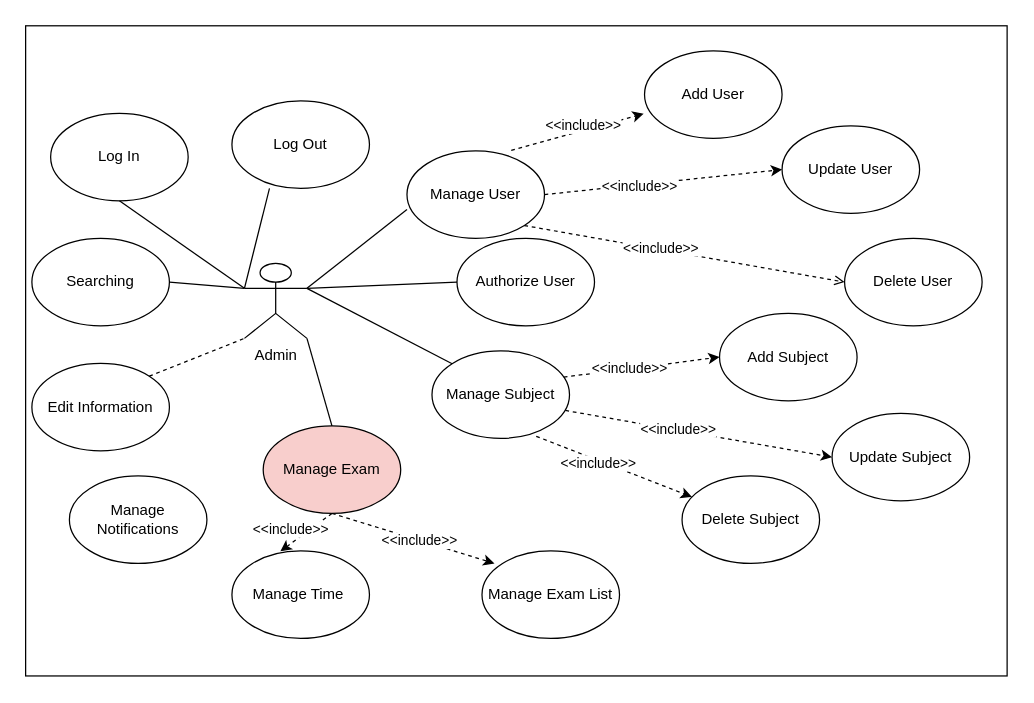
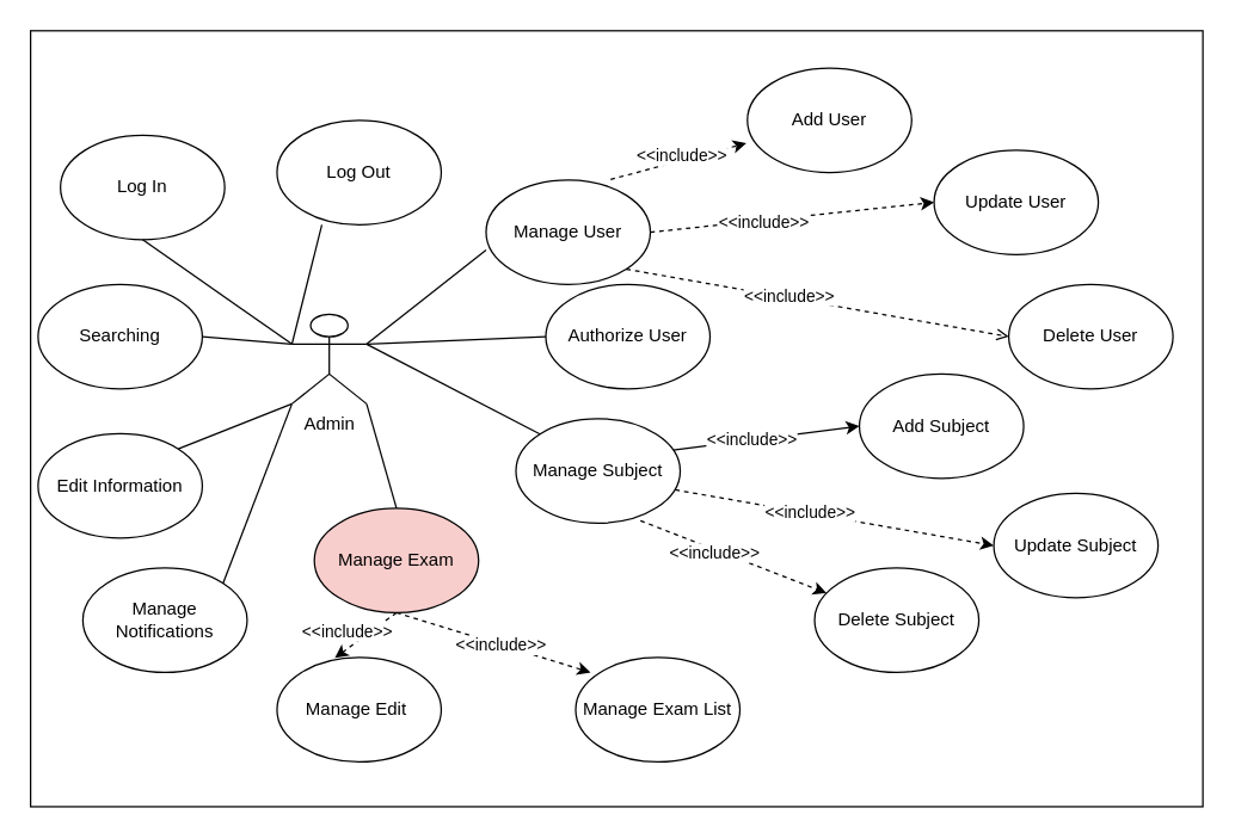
  <mxCell id="0" />
  <mxCell id="1" parent="0" />
  <mxCell id="2" value="" style="rounded=0;whiteSpace=wrap;html=1;" parent="1" vertex="1"><mxGeometry x="20" y="20" width="785" height="520" as="geometry" /></mxCell>
  <mxCell id="3" value="Admin" style="shape=umlActor;verticalLabelPosition=bottom;verticalAlign=top;html=1;outlineConnect=0;" parent="1" vertex="1"><mxGeometry x="195" y="210" width="50" height="60" as="geometry" /></mxCell>
  <mxCell id="4" value="Log In" style="ellipse;whiteSpace=wrap;html=1;" parent="1" vertex="1"><mxGeometry x="40" y="90" width="110" height="70" as="geometry" /></mxCell>
  <mxCell id="5" value="Log Out" style="ellipse;whiteSpace=wrap;html=1;" parent="1" vertex="1"><mxGeometry x="185" y="80" width="110" height="70" as="geometry" /></mxCell>
  <mxCell id="6" value="" style="endArrow=none;html=1;exitX=0.5;exitY=1;exitDx=0;exitDy=0;entryX=0;entryY=0.333;entryDx=0;entryDy=0;entryPerimeter=0;" parent="1" source="4" target="3" edge="1"><mxGeometry width="50" height="50" relative="1" as="geometry"><mxPoint x="375" y="310" as="sourcePoint" /><mxPoint x="425" y="260" as="targetPoint" /></mxGeometry></mxCell>
  <mxCell id="7" value="" style="endArrow=none;html=1;exitX=0;exitY=0.333;exitDx=0;exitDy=0;exitPerimeter=0;entryX=0.273;entryY=1;entryDx=0;entryDy=0;entryPerimeter=0;" parent="1" source="3" target="5" edge="1"><mxGeometry width="50" height="50" relative="1" as="geometry"><mxPoint x="375" y="310" as="sourcePoint" /><mxPoint x="425" y="260" as="targetPoint" /></mxGeometry></mxCell>
  <mxCell id="8" value="Manage User" style="ellipse;whiteSpace=wrap;html=1;" parent="1" vertex="1"><mxGeometry x="325" y="120" width="110" height="70" as="geometry" /></mxCell>
- <mxCell id="9" value="Add User" style="ellipse;whiteSpace=wrap;html=1;" parent="1" vertex="1"><mxGeometry x="515" y="40" width="110" height="70" as="geometry" /></mxCell>
+ <mxCell id="9" value="Add User" style="ellipse;whiteSpace=wrap;html=1;" parent="1" vertex="1"><mxGeometry x="500" y="45" width="110" height="70" as="geometry" /></mxCell>
  <mxCell id="10" value="Update User" style="ellipse;whiteSpace=wrap;html=1;" parent="1" vertex="1"><mxGeometry x="625" y="100" width="110" height="70" as="geometry" /></mxCell>
  <mxCell id="11" value="Delete User" style="ellipse;whiteSpace=wrap;html=1;" parent="1" vertex="1"><mxGeometry x="675" y="190" width="110" height="70" as="geometry" /></mxCell>
  <mxCell id="12" value="Authorize User" style="ellipse;whiteSpace=wrap;html=1;" parent="1" vertex="1"><mxGeometry x="365" y="190" width="110" height="70" as="geometry" /></mxCell>
  <mxCell id="13" value="" style="endArrow=classic;dashed=1;html=1;exitX=0.758;exitY=-0.005;exitDx=0;exitDy=0;exitPerimeter=0;entryX=-0.006;entryY=0.719;entryDx=0;entryDy=0;entryPerimeter=0;endFill=1;" parent="1" source="8" target="9" edge="1"><mxGeometry width="50" height="50" relative="1" as="geometry"><mxPoint x="405" y="90" as="sourcePoint" /><mxPoint x="455" y="40" as="targetPoint" /></mxGeometry></mxCell>
  <mxCell id="14" value="&amp;lt;&amp;lt;include&amp;gt;&amp;gt;" style="edgeLabel;html=1;align=center;verticalAlign=middle;resizable=0;points=[];" parent="13" vertex="1" connectable="0"><mxGeometry x="0.193" y="-2" relative="1" as="geometry"><mxPoint x="-7.52" y="-3.98" as="offset" /></mxGeometry></mxCell>
  <mxCell id="15" value="" style="endArrow=classic;dashed=1;html=1;exitX=1;exitY=0.5;exitDx=0;exitDy=0;entryX=0;entryY=0.5;entryDx=0;entryDy=0;endFill=1;" parent="1" source="8" target="10" edge="1"><mxGeometry width="50" height="50" relative="1" as="geometry"><mxPoint x="455" y="159.32" as="sourcePoint" /><mxPoint x="560.96" y="130" as="targetPoint" /></mxGeometry></mxCell>
  <mxCell id="16" value="&amp;lt;&amp;lt;include&amp;gt;&amp;gt;" style="edgeLabel;html=1;align=center;verticalAlign=middle;resizable=0;points=[];" parent="15" vertex="1" connectable="0"><mxGeometry x="-0.201" y="-1" relative="1" as="geometry"><mxPoint as="offset" /></mxGeometry></mxCell>
  <mxCell id="17" value="" style="endArrow=open;dashed=1;html=1;exitX=1;exitY=1;exitDx=0;exitDy=0;entryX=0;entryY=0.5;entryDx=0;entryDy=0;endFill=1;" parent="1" source="8" target="11" edge="1"><mxGeometry width="50" height="50" relative="1" as="geometry"><mxPoint x="455" y="199.32" as="sourcePoint" /><mxPoint x="560.96" y="170" as="targetPoint" /></mxGeometry></mxCell>
  <mxCell id="18" value="&amp;lt;&amp;lt;include&amp;gt;&amp;gt;" style="edgeLabel;html=1;align=center;verticalAlign=middle;resizable=0;points=[];" parent="17" vertex="1" connectable="0"><mxGeometry x="-0.157" y="1" relative="1" as="geometry"><mxPoint as="offset" /></mxGeometry></mxCell>
  <mxCell id="19" value="" style="endArrow=classic;dashed=1;html=1;exitX=0.758;exitY=0.976;exitDx=0;exitDy=0;endFill=1;exitPerimeter=0;" parent="1" source="22" target="34" edge="1"><mxGeometry width="50" height="50" relative="1" as="geometry"><mxPoint x="465" y="260" as="sourcePoint" /><mxPoint x="570.96" y="230.68" as="targetPoint" /></mxGeometry></mxCell>
  <mxCell id="20" value="&amp;lt;&amp;lt;include&amp;gt;&amp;gt;" style="edgeLabel;html=1;align=center;verticalAlign=middle;resizable=0;points=[];" parent="19" vertex="1" connectable="0"><mxGeometry x="-0.186" y="-2" relative="1" as="geometry"><mxPoint as="offset" /></mxGeometry></mxCell>
  <mxCell id="21" value="" style="endArrow=none;html=1;entryX=0;entryY=0.671;entryDx=0;entryDy=0;entryPerimeter=0;exitX=1;exitY=0.333;exitDx=0;exitDy=0;exitPerimeter=0;" parent="1" source="3" target="8" edge="1"><mxGeometry width="50" height="50" relative="1" as="geometry"><mxPoint x="255" y="240" as="sourcePoint" /><mxPoint x="225.03" y="160" as="targetPoint" /></mxGeometry></mxCell>
  <mxCell id="22" value="Manage Subject" style="ellipse;whiteSpace=wrap;html=1;" parent="1" vertex="1"><mxGeometry x="345" y="280" width="110" height="70" as="geometry" /></mxCell>
  <mxCell id="23" value="Manage Exam List" style="ellipse;whiteSpace=wrap;html=1;" parent="1" vertex="1"><mxGeometry x="385" y="440" width="110" height="70" as="geometry" /></mxCell>
  <mxCell id="24" value="" style="endArrow=classic;dashed=1;html=1;exitX=0.5;exitY=1;exitDx=0;exitDy=0;endFill=1;entryX=0.091;entryY=0.143;entryDx=0;entryDy=0;entryPerimeter=0;" parent="1" source="28" target="23" edge="1"><mxGeometry width="50" height="50" relative="1" as="geometry"><mxPoint x="416.35" y="355.66" as="sourcePoint" /><mxPoint x="450.51" y="412.271" as="targetPoint" /></mxGeometry></mxCell>
  <mxCell id="25" value="&amp;lt;&amp;lt;include&amp;gt;&amp;gt;" style="edgeLabel;html=1;align=center;verticalAlign=middle;resizable=0;points=[];" parent="24" vertex="1" connectable="0"><mxGeometry x="0.193" y="-2" relative="1" as="geometry"><mxPoint x="-7.52" y="-3.98" as="offset" /></mxGeometry></mxCell>
  <mxCell id="26" value="" style="endArrow=none;html=1;entryX=0;entryY=0;entryDx=0;entryDy=0;exitX=1;exitY=0.333;exitDx=0;exitDy=0;exitPerimeter=0;" parent="1" source="3" target="22" edge="1"><mxGeometry width="50" height="50" relative="1" as="geometry"><mxPoint x="225" y="230" as="sourcePoint" /><mxPoint x="335" y="176.97" as="targetPoint" /></mxGeometry></mxCell>
- <mxCell id="27" value="Manage Time&amp;nbsp;" style="ellipse;whiteSpace=wrap;html=1;" parent="1" vertex="1"><mxGeometry x="185" y="440" width="110" height="70" as="geometry" /></mxCell>
+ <mxCell id="27" value="Manage Edit&amp;nbsp;" style="ellipse;whiteSpace=wrap;html=1;" parent="1" vertex="1"><mxGeometry x="185" y="440" width="110" height="70" as="geometry" /></mxCell>
  <mxCell id="28" value="Manage Exam" style="ellipse;whiteSpace=wrap;html=1;fillColor=#f8cecc;" parent="1" vertex="1"><mxGeometry x="210" y="340" width="110" height="70" as="geometry" /></mxCell>
  <mxCell id="29" value="Edit Information" style="ellipse;whiteSpace=wrap;html=1;" parent="1" vertex="1"><mxGeometry x="25" y="290" width="110" height="70" as="geometry" /></mxCell>
  <mxCell id="30" value="" style="endArrow=none;html=1;exitX=0.5;exitY=0;exitDx=0;exitDy=0;entryX=1;entryY=1;entryDx=0;entryDy=0;entryPerimeter=0;" parent="1" source="28" target="3" edge="1"><mxGeometry width="50" height="50" relative="1" as="geometry"><mxPoint x="385" y="340" as="sourcePoint" /><mxPoint x="435" y="290" as="targetPoint" /></mxGeometry></mxCell>
- <mxCell id="31" value="" style="endArrow=none;html=1;exitX=1;exitY=0;exitDx=0;exitDy=0;entryX=0;entryY=1;entryDx=0;entryDy=0;entryPerimeter=0;dashed=1;" parent="1" source="29" target="3" edge="1"><mxGeometry width="50" height="50" relative="1" as="geometry"><mxPoint x="385" y="340" as="sourcePoint" /><mxPoint x="435" y="290" as="targetPoint" /></mxGeometry></mxCell>
+ <mxCell id="31" value="" style="endArrow=none;html=1;exitX=1;exitY=0;exitDx=0;exitDy=0;entryX=0;entryY=1;entryDx=0;entryDy=0;entryPerimeter=0;" parent="1" source="29" target="3" edge="1"><mxGeometry width="50" height="50" relative="1" as="geometry"><mxPoint x="385" y="340" as="sourcePoint" /><mxPoint x="435" y="290" as="targetPoint" /></mxGeometry></mxCell>
  <mxCell id="32" value="" style="endArrow=classic;dashed=1;html=1;exitX=0.5;exitY=1;exitDx=0;exitDy=0;endFill=1;entryX=0.352;entryY=0.005;entryDx=0;entryDy=0;entryPerimeter=0;" parent="1" source="28" target="27" edge="1"><mxGeometry width="50" height="50" relative="1" as="geometry"><mxPoint x="357" y="420" as="sourcePoint" /><mxPoint x="503.66" y="480.31" as="targetPoint" /></mxGeometry></mxCell>
  <mxCell id="33" value="&amp;lt;&amp;lt;include&amp;gt;&amp;gt;" style="edgeLabel;html=1;align=center;verticalAlign=middle;resizable=0;points=[];" parent="32" vertex="1" connectable="0"><mxGeometry x="0.193" y="-2" relative="1" as="geometry"><mxPoint x="-7.52" y="-3.98" as="offset" /></mxGeometry></mxCell>
  <mxCell id="34" value="Delete Subject" style="ellipse;whiteSpace=wrap;html=1;" parent="1" vertex="1"><mxGeometry x="545" y="380" width="110" height="70" as="geometry" /></mxCell>
  <mxCell id="35" value="Update Subject" style="ellipse;whiteSpace=wrap;html=1;" parent="1" vertex="1"><mxGeometry x="665" y="330" width="110" height="70" as="geometry" /></mxCell>
  <mxCell id="36" value="Add Subject" style="ellipse;whiteSpace=wrap;html=1;" parent="1" vertex="1"><mxGeometry x="575" y="250" width="110" height="70" as="geometry" /></mxCell>
  <mxCell id="37" value="" style="endArrow=none;html=1;entryX=0;entryY=0.5;entryDx=0;entryDy=0;exitX=1;exitY=0.333;exitDx=0;exitDy=0;exitPerimeter=0;" parent="1" source="3" target="12" edge="1"><mxGeometry width="50" height="50" relative="1" as="geometry"><mxPoint x="235" y="240" as="sourcePoint" /><mxPoint x="335" y="176.97" as="targetPoint" /></mxGeometry></mxCell>
- <mxCell id="38" value="" style="endArrow=classic;dashed=1;html=1;exitX=0.958;exitY=0.3;exitDx=0;exitDy=0;entryX=0;entryY=0.5;entryDx=0;entryDy=0;endFill=1;exitPerimeter=0;" parent="1" source="22" target="36" edge="1"><mxGeometry width="50" height="50" relative="1" as="geometry"><mxPoint x="428.891" y="189.749" as="sourcePoint" /><mxPoint x="685" y="235" as="targetPoint" /></mxGeometry></mxCell>
+ <mxCell id="38" value="" style="endArrow=classic;dashed=0;html=1;exitX=0.958;exitY=0.3;exitDx=0;exitDy=0;entryX=0;entryY=0.5;entryDx=0;entryDy=0;endFill=1;exitPerimeter=0;" parent="1" source="22" target="36" edge="1"><mxGeometry width="50" height="50" relative="1" as="geometry"><mxPoint x="428.891" y="189.749" as="sourcePoint" /><mxPoint x="685" y="235" as="targetPoint" /></mxGeometry></mxCell>
  <mxCell id="39" value="&amp;lt;&amp;lt;include&amp;gt;&amp;gt;" style="edgeLabel;html=1;align=center;verticalAlign=middle;resizable=0;points=[];" parent="38" vertex="1" connectable="0"><mxGeometry x="-0.157" y="1" relative="1" as="geometry"><mxPoint as="offset" /></mxGeometry></mxCell>
  <mxCell id="40" value="" style="endArrow=classic;dashed=1;html=1;exitX=0.97;exitY=0.681;exitDx=0;exitDy=0;entryX=0;entryY=0.5;entryDx=0;entryDy=0;endFill=1;exitPerimeter=0;" parent="1" source="22" target="35" edge="1"><mxGeometry width="50" height="50" relative="1" as="geometry"><mxPoint x="460.38" y="311" as="sourcePoint" /><mxPoint x="585" y="295" as="targetPoint" /></mxGeometry></mxCell>
  <mxCell id="41" value="&amp;lt;&amp;lt;include&amp;gt;&amp;gt;" style="edgeLabel;html=1;align=center;verticalAlign=middle;resizable=0;points=[];" parent="40" vertex="1" connectable="0"><mxGeometry x="-0.157" y="1" relative="1" as="geometry"><mxPoint as="offset" /></mxGeometry></mxCell>
  <mxCell id="42" value="Searching" style="ellipse;whiteSpace=wrap;html=1;" parent="1" vertex="1"><mxGeometry x="25" y="190" width="110" height="70" as="geometry" /></mxCell>
  <mxCell id="43" value="" style="endArrow=none;html=1;exitX=1;exitY=0.5;exitDx=0;exitDy=0;entryX=0;entryY=0.333;entryDx=0;entryDy=0;entryPerimeter=0;" parent="1" source="42" target="3" edge="1"><mxGeometry width="50" height="50" relative="1" as="geometry"><mxPoint x="100" y="160" as="sourcePoint" /><mxPoint x="195" y="230" as="targetPoint" /></mxGeometry></mxCell>
  <mxCell id="44" value="Manage Notifications" style="ellipse;whiteSpace=wrap;html=1;" vertex="1" parent="1"><mxGeometry x="55" y="380" width="110" height="70" as="geometry" /></mxCell>
+ <mxCell id="45" value="" style="endArrow=none;html=1;exitX=1;exitY=0;exitDx=0;exitDy=0;entryX=0;entryY=1;entryDx=0;entryDy=0;entryPerimeter=0;" edge="1" parent="1" source="44" target="3"><mxGeometry width="50" height="50" relative="1" as="geometry"><mxPoint x="128.891" y="310.251" as="sourcePoint" /><mxPoint x="205" y="280" as="targetPoint" /></mxGeometry></mxCell>
